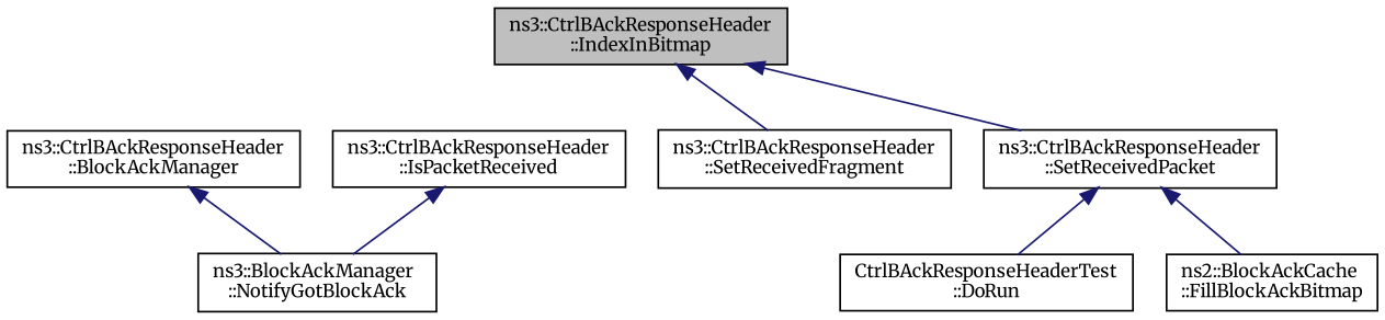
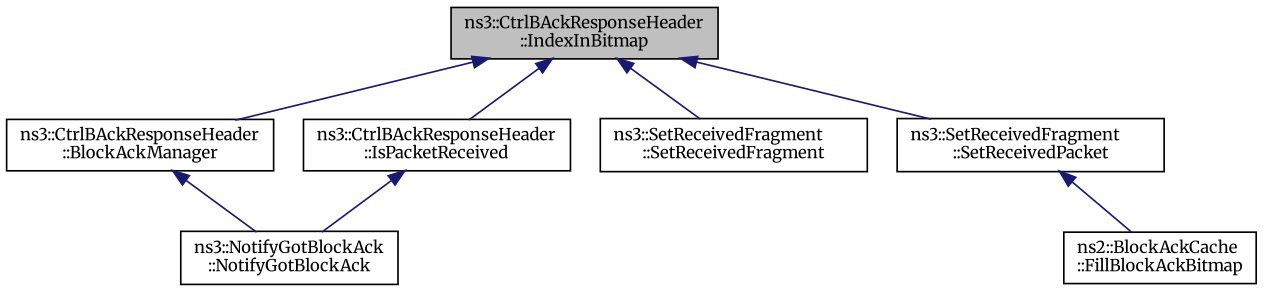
  digraph {
    fontname=Merriweather
    rankdir=TB
    node [color=black fillcolor=white fontname=Merriweather fontsize=10 shape=record style=filled]
    edge [color=midnightblue dir=back fontname=Merriweather fontsize=10 labelfontname=Helvetica labelfontsize=10 style=solid]
    n1 [fillcolor=grey75 fontcolor=black height=0.2 label="ns3::CtrlBAckResponseHeader\l::IndexInBitmap" width=0.4]
    n2 [height=0.2 label="ns3::CtrlBAckResponseHeader\l::BlockAckManager" width=0.4]
    n3 [height=0.2 label="ns3::CtrlBAckResponseHeader\l::IsPacketReceived" width=0.4]
-   n4 [height=0.2 label="ns3::CtrlBAckResponseHeader\l::SetReceivedFragment" width=0.4]
-   n5 [height=0.2 label="ns3::CtrlBAckResponseHeader\l::SetReceivedPacket" width=0.4]
-   n6 [height=0.2 label="ns3::BlockAckManager\l::NotifyGotBlockAck" width=0.4]
-   n7 [height=0.2 label="CtrlBAckResponseHeaderTest\l::DoRun" width=0.4]
+   n4 [height=0.2 label="ns3::SetReceivedFragment\l::SetReceivedFragment" width=0.4]
+   n5 [height=0.2 label="ns3::SetReceivedFragment\l::SetReceivedPacket" width=0.4]
+   n6 [height=0.2 label="ns3::NotifyGotBlockAck\l::NotifyGotBlockAck" width=0.4]
    n8 [height=0.2 label="ns2::BlockAckCache\l::FillBlockAckBitmap" width=0.4]
+   n1 -> n2
+   n1 -> n3
    n1 -> n4
    n1 -> n5
    n2 -> n6
    n3 -> n6
-   n5 -> n7
    n5 -> n8
  }
